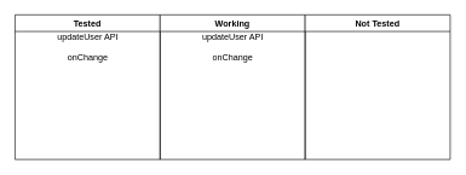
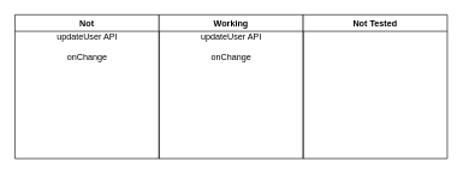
  <mxCell id="0" />
  <mxCell id="1" parent="0" />
- <mxCell id="2" value="Tested" style="swimlane;" vertex="1" parent="1"><mxGeometry width="200" height="200" as="geometry" x="20" y="20" /></mxCell>
+ <mxCell id="2" value="Not" style="swimlane;" vertex="1" parent="1"><mxGeometry width="200" height="200" as="geometry" x="20" y="20" /></mxCell>
  <mxCell id="3" value="updateUser API&lt;br&gt;&lt;br&gt;onChange" style="text;html=1;align=center;verticalAlign=middle;resizable=0;points=[];autosize=1;strokeColor=none;fillColor=none;" vertex="1" parent="2"><mxGeometry x="45" y="15" width="110" height="60" as="geometry" /></mxCell>
  <mxCell id="4" value="Working" style="swimlane;" vertex="1" parent="1"><mxGeometry x="220" width="200" height="200" as="geometry" y="20" /></mxCell>
  <mxCell id="5" value="updateUser API&lt;br&gt;&lt;br&gt;onChange" style="text;html=1;align=center;verticalAlign=middle;resizable=0;points=[];autosize=1;strokeColor=none;fillColor=none;" vertex="1" parent="4"><mxGeometry x="45" y="15" width="110" height="60" as="geometry" /></mxCell>
  <mxCell id="6" value="Not Tested" style="swimlane;" vertex="1" parent="1"><mxGeometry x="420" width="200" height="200" as="geometry" y="20" /></mxCell>
